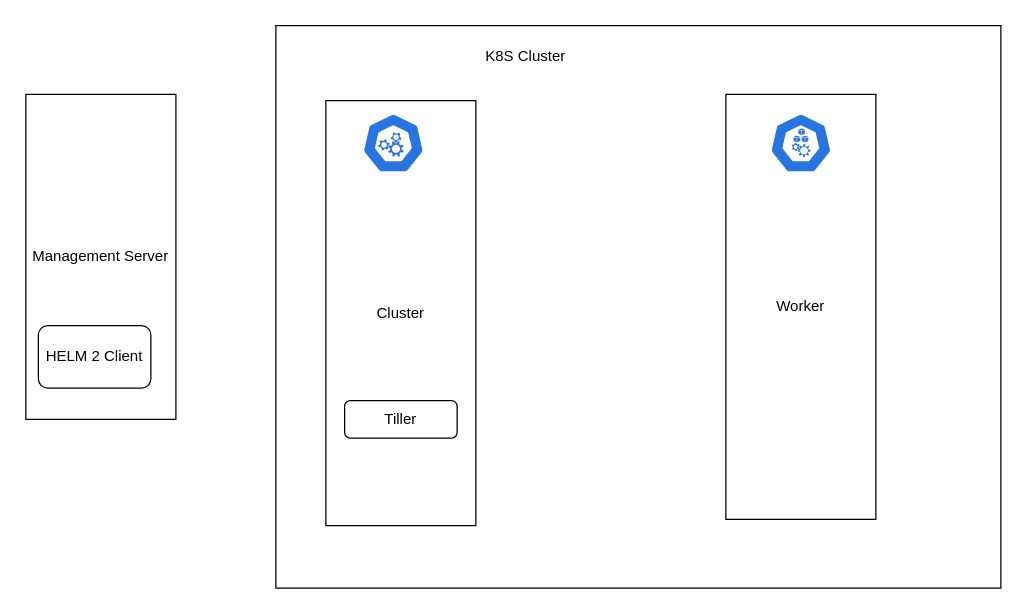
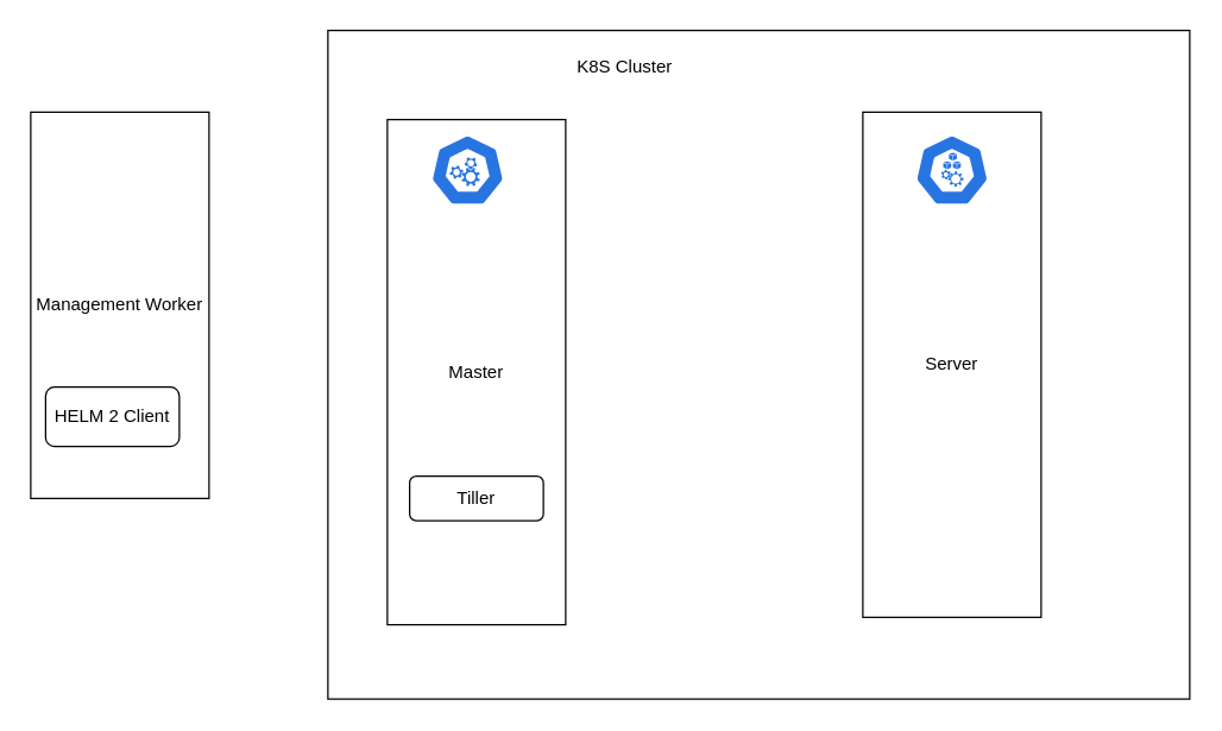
  <mxCell id="0" />
  <mxCell id="1" parent="0" />
  <mxCell id="2" value="" style="rounded=0;whiteSpace=wrap;html=1;" vertex="1" parent="1"><mxGeometry x="220" y="20" width="580" height="450" as="geometry" /></mxCell>
  <mxCell id="3" value="K8S Cluster" style="text;html=1;strokeColor=none;fillColor=none;align=center;verticalAlign=middle;whiteSpace=wrap;rounded=0;" vertex="1" parent="1"><mxGeometry x="355" y="35" width="130" height="20" as="geometry" /></mxCell>
- <mxCell id="4" value="Management Server" style="rounded=0;whiteSpace=wrap;html=1;" vertex="1" parent="1"><mxGeometry x="20" y="75" width="120" height="260" as="geometry" /></mxCell>
- <mxCell id="5" value="Cluster" style="rounded=0;whiteSpace=wrap;html=1;" vertex="1" parent="1"><mxGeometry x="260" y="80" width="120" height="340" as="geometry" /></mxCell>
+ <mxCell id="4" value="Management Worker" style="rounded=0;whiteSpace=wrap;html=1;" vertex="1" parent="1"><mxGeometry x="20" y="75" width="120" height="260" as="geometry" /></mxCell>
+ <mxCell id="5" value="Master" style="rounded=0;whiteSpace=wrap;html=1;" vertex="1" parent="1"><mxGeometry x="260" y="80" width="120" height="340" as="geometry" /></mxCell>
  <mxCell id="6" value="" style="html=1;dashed=0;whitespace=wrap;fillColor=#2875E2;strokeColor=#ffffff;points=[[0.005,0.63,0],[0.1,0.2,0],[0.9,0.2,0],[0.5,0,0],[0.995,0.63,0],[0.72,0.99,0],[0.5,1,0],[0.28,0.99,0]];shape=mxgraph.kubernetes.icon;prIcon=master" vertex="1" parent="1"><mxGeometry x="289" y="90" width="50" height="48" as="geometry" /></mxCell>
- <mxCell id="7" value="Worker" style="rounded=0;whiteSpace=wrap;html=1;" vertex="1" parent="1"><mxGeometry x="580" y="75" width="120" height="340" as="geometry" /></mxCell>
+ <mxCell id="7" value="Server" style="rounded=0;whiteSpace=wrap;html=1;" vertex="1" parent="1"><mxGeometry x="580" y="75" width="120" height="340" as="geometry" /></mxCell>
  <mxCell id="8" value="" style="html=1;dashed=0;whitespace=wrap;fillColor=#2875E2;strokeColor=#ffffff;points=[[0.005,0.63,0],[0.1,0.2,0],[0.9,0.2,0],[0.5,0,0],[0.995,0.63,0],[0.72,0.99,0],[0.5,1,0],[0.28,0.99,0]];shape=mxgraph.kubernetes.icon;prIcon=node" vertex="1" parent="1"><mxGeometry x="615" y="90" width="50" height="48" as="geometry" /></mxCell>
- <mxCell id="9" value="HELM 2 Client" style="rounded=1;whiteSpace=wrap;html=1;" vertex="1" parent="1"><mxGeometry x="30" y="260" width="90" height="50" as="geometry" /></mxCell>
+ <mxCell id="9" value="HELM 2 Client" style="rounded=1;whiteSpace=wrap;html=1;" vertex="1" parent="1"><mxGeometry x="30" y="260" width="90" height="40" as="geometry" /></mxCell>
  <mxCell id="10" value="Tiller" style="rounded=1;whiteSpace=wrap;html=1;" vertex="1" parent="1"><mxGeometry x="275" y="320" width="90" height="30" as="geometry" /></mxCell>
